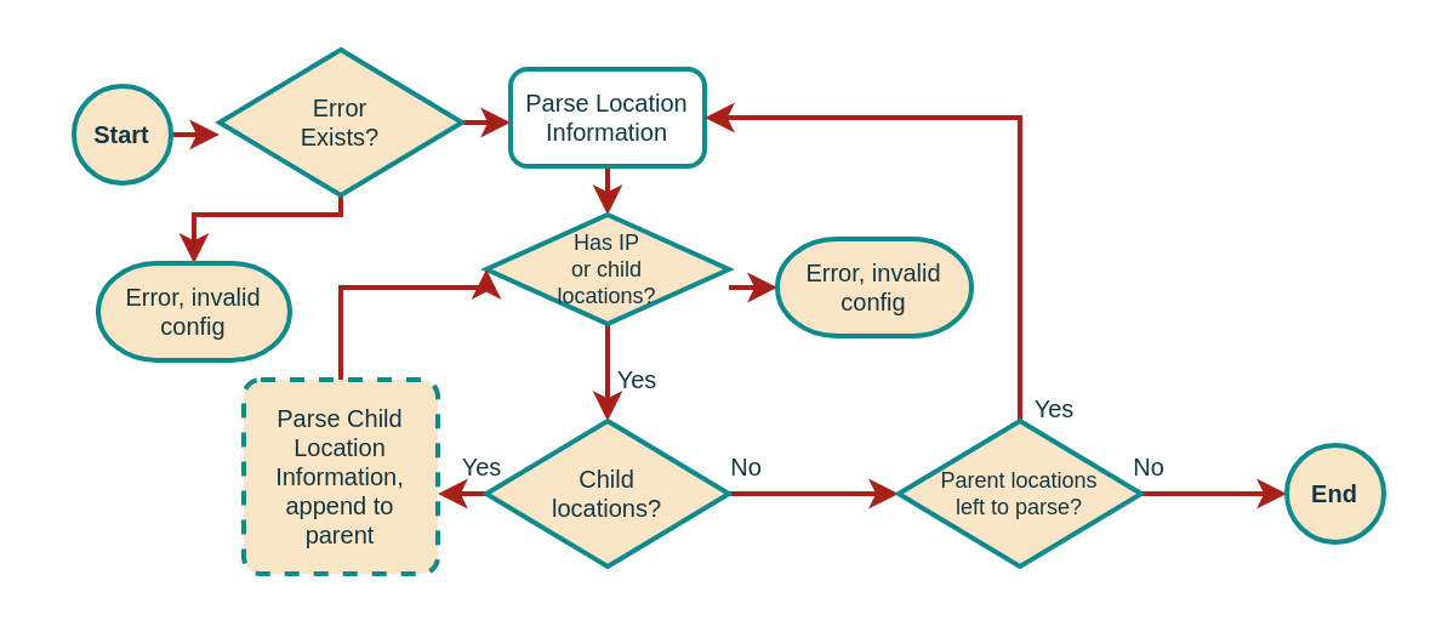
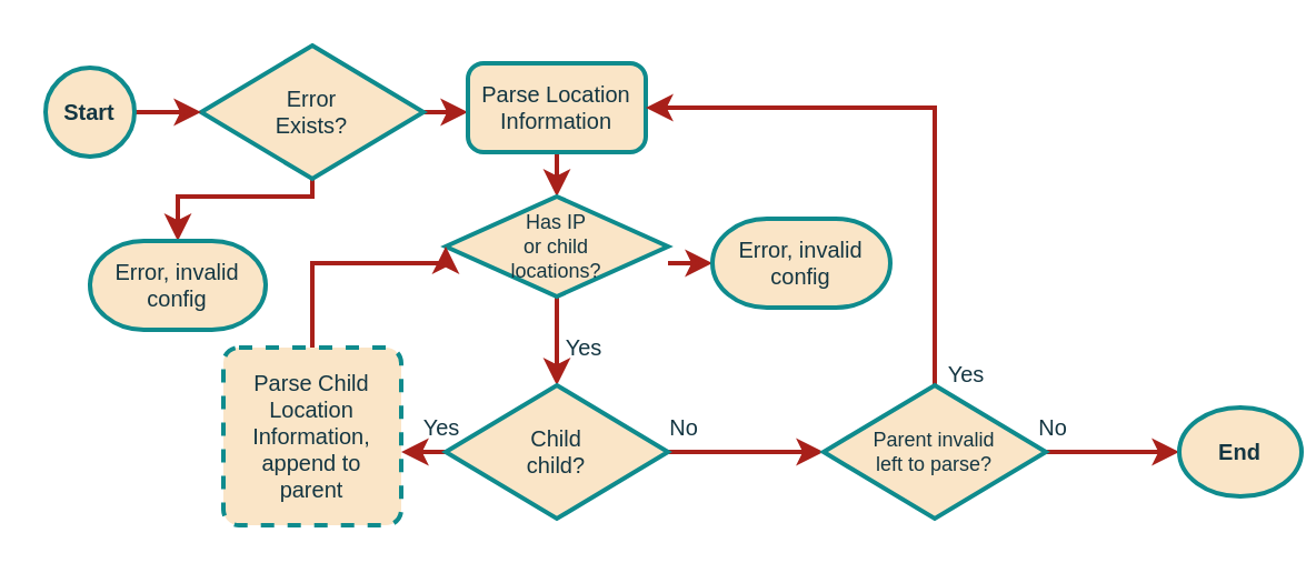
  <mxCell id="0" />
  <mxCell id="1" parent="0" />
  <mxCell id="2" value="" style="edgeStyle=orthogonalEdgeStyle;shape=connector;rounded=0;orthogonalLoop=1;jettySize=auto;html=1;labelBackgroundColor=default;strokeColor=#A8201A;strokeWidth=2;fontFamily=Helvetica;fontSize=11;fontColor=#143642;endArrow=classic;fillColor=#FAE5C7;" edge="1" parent="1" source="7" target="5"><mxGeometry relative="1" as="geometry"><Array as="points"><mxPoint x="250" y="50" /></Array></mxGeometry></mxCell>
  <mxCell id="3" value="No" style="edgeLabel;html=1;align=center;verticalAlign=middle;resizable=0;points=[];fontSize=10;fontFamily=Helvetica;fontColor=#143642;labelBackgroundColor=none;" vertex="1" connectable="0" parent="1"><mxGeometry x="308.003" y="192" as="geometry"><mxPoint x="-2" y="-1" as="offset" /></mxGeometry></mxCell>
  <mxCell id="4" value="" style="edgeStyle=orthogonalEdgeStyle;shape=connector;rounded=0;orthogonalLoop=1;jettySize=auto;html=1;labelBackgroundColor=default;strokeColor=#A8201A;strokeWidth=2;fontFamily=Helvetica;fontSize=11;fontColor=#143642;endArrow=classic;fillColor=#FAE5C7;" edge="1" parent="1" source="5" target="12"><mxGeometry relative="1" as="geometry"><Array as="points"><mxPoint x="250" y="78" /><mxPoint x="250" y="78" /></Array></mxGeometry></mxCell>
- <mxCell id="5" value="Parse Location&lt;br&gt;Information" style="rounded=1;whiteSpace=wrap;html=1;absoluteArcSize=1;arcSize=14;strokeWidth=2;strokeColor=#0F8B8D;fontFamily=Helvetica;fontSize=10;fontColor=#143642;fillColor=#ffffff;" vertex="1" parent="1"><mxGeometry x="210" y="28" width="80" height="40" as="geometry" /></mxCell>
+ <mxCell id="5" value="Parse Location&lt;br&gt;Information" style="rounded=1;whiteSpace=wrap;html=1;absoluteArcSize=1;arcSize=14;strokeWidth=2;strokeColor=#0F8B8D;fontFamily=Helvetica;fontSize=10;fontColor=#143642;fillColor=#FAE5C7;" vertex="1" parent="1"><mxGeometry x="210" y="28" width="80" height="40" as="geometry" /></mxCell>
  <mxCell id="6" style="edgeStyle=orthogonalEdgeStyle;shape=connector;rounded=0;orthogonalLoop=1;jettySize=auto;html=1;exitX=0.5;exitY=1;exitDx=0;exitDy=0;exitPerimeter=0;entryX=0.5;entryY=0;entryDx=0;entryDy=0;entryPerimeter=0;labelBackgroundColor=default;strokeColor=#A8201A;strokeWidth=2;fontFamily=Helvetica;fontSize=11;fontColor=#143642;endArrow=classic;fillColor=#FAE5C7;" edge="1" parent="1" source="7" target="22"><mxGeometry relative="1" as="geometry"><Array as="points"><mxPoint x="140" y="88" /><mxPoint x="80" y="88" /></Array></mxGeometry></mxCell>
  <mxCell id="7" value="Error &lt;br&gt;Exists?" style="strokeWidth=2;html=1;shape=mxgraph.flowchart.decision;whiteSpace=wrap;strokeColor=#0F8B8D;fontFamily=Helvetica;fontSize=10;fontColor=#143642;fillColor=#FAE5C7;" vertex="1" parent="1"><mxGeometry x="90" y="20" width="100" height="60" as="geometry" /></mxCell>
  <mxCell id="8" value="" style="edgeStyle=orthogonalEdgeStyle;shape=connector;rounded=0;orthogonalLoop=1;jettySize=auto;html=1;labelBackgroundColor=default;strokeColor=#A8201A;strokeWidth=2;fontFamily=Helvetica;fontSize=11;fontColor=#143642;endArrow=classic;fillColor=#FAE5C7;" edge="1" parent="1" source="9" target="7"><mxGeometry relative="1" as="geometry"><Array as="points"><mxPoint x="90" y="48" /><mxPoint x="90" y="48" /></Array></mxGeometry></mxCell>
- <mxCell id="9" value="Start" style="strokeWidth=2;html=1;shape=mxgraph.flowchart.start_2;whiteSpace=wrap;labelBackgroundColor=none;fillColor=#FAE5C7;strokeColor=#0F8B8D;fontColor=#143642;fontSize=10;fontStyle=1" vertex="1" parent="1"><mxGeometry x="30" y="35" width="40" height="40" as="geometry" /></mxCell>
+ <mxCell id="9" value="Start" style="strokeWidth=2;html=1;shape=mxgraph.flowchart.start_2;whiteSpace=wrap;labelBackgroundColor=none;fillColor=#FAE5C7;strokeColor=#0F8B8D;fontColor=#143642;fontSize=10;fontStyle=1" vertex="1" parent="1"><mxGeometry x="20" y="30" width="40" height="40" as="geometry" /></mxCell>
  <mxCell id="10" value="" style="edgeStyle=orthogonalEdgeStyle;shape=connector;rounded=0;orthogonalLoop=1;jettySize=auto;html=1;labelBackgroundColor=default;strokeColor=#A8201A;strokeWidth=2;fontFamily=Helvetica;fontSize=11;fontColor=#143642;endArrow=classic;fillColor=#FAE5C7;" edge="1" parent="1" source="12" target="15"><mxGeometry relative="1" as="geometry"><Array as="points"><mxPoint x="250" y="158" /><mxPoint x="250" y="158" /></Array></mxGeometry></mxCell>
  <mxCell id="11" value="" style="edgeStyle=orthogonalEdgeStyle;shape=connector;rounded=0;orthogonalLoop=1;jettySize=auto;html=1;labelBackgroundColor=default;strokeColor=#A8201A;strokeWidth=2;fontFamily=Helvetica;fontSize=11;fontColor=#143642;endArrow=classic;fillColor=#FAE5C7;" edge="1" parent="1" source="12" target="18"><mxGeometry relative="1" as="geometry"><Array as="points"><mxPoint x="310" y="118" /><mxPoint x="310" y="118" /></Array></mxGeometry></mxCell>
  <mxCell id="12" value="&lt;font style=&quot;font-size: 9px;&quot;&gt;Has IP&lt;br style=&quot;font-size: 9px;&quot;&gt;or child &lt;br&gt;locations?&lt;/font&gt;" style="strokeWidth=2;html=1;shape=mxgraph.flowchart.decision;whiteSpace=wrap;strokeColor=#0F8B8D;fontFamily=Helvetica;fontSize=9;fontColor=#143642;fillColor=#FAE5C7;" vertex="1" parent="1"><mxGeometry x="200" y="88" width="100" height="45" as="geometry" /></mxCell>
  <mxCell id="13" value="" style="edgeStyle=orthogonalEdgeStyle;shape=connector;rounded=0;orthogonalLoop=1;jettySize=auto;html=1;labelBackgroundColor=default;strokeColor=#A8201A;strokeWidth=2;fontFamily=Helvetica;fontSize=11;fontColor=#143642;endArrow=classic;fillColor=#FAE5C7;" edge="1" parent="1" source="15" target="17"><mxGeometry relative="1" as="geometry"><Array as="points"><mxPoint x="250" y="198" /></Array></mxGeometry></mxCell>
  <mxCell id="14" style="edgeStyle=orthogonalEdgeStyle;shape=connector;rounded=0;orthogonalLoop=1;jettySize=auto;html=1;labelBackgroundColor=default;strokeColor=#A8201A;strokeWidth=2;fontFamily=Helvetica;fontSize=11;fontColor=#143642;endArrow=classic;fillColor=#FAE5C7;" edge="1" parent="1" source="15" target="21"><mxGeometry relative="1" as="geometry"><mxPoint x="250" y="258" as="targetPoint" /></mxGeometry></mxCell>
- <mxCell id="15" value="Child &lt;br&gt;locations?" style="strokeWidth=2;html=1;shape=mxgraph.flowchart.decision;whiteSpace=wrap;strokeColor=#0F8B8D;fontFamily=Helvetica;fontSize=10;fontColor=#143642;fillColor=#FAE5C7;" vertex="1" parent="1"><mxGeometry x="200" y="173" width="100" height="60" as="geometry" /></mxCell>
+ <mxCell id="15" value="Child &lt;br&gt;child?" style="strokeWidth=2;html=1;shape=mxgraph.flowchart.decision;whiteSpace=wrap;strokeColor=#0F8B8D;fontFamily=Helvetica;fontSize=10;fontColor=#143642;fillColor=#FAE5C7;" vertex="1" parent="1"><mxGeometry x="200" y="173" width="100" height="60" as="geometry" /></mxCell>
  <mxCell id="16" style="edgeStyle=orthogonalEdgeStyle;shape=connector;rounded=0;orthogonalLoop=1;jettySize=auto;html=1;entryX=0;entryY=0.5;entryDx=0;entryDy=0;entryPerimeter=0;labelBackgroundColor=default;strokeColor=#A8201A;strokeWidth=2;fontFamily=Helvetica;fontSize=11;fontColor=#143642;endArrow=classic;fillColor=#FAE5C7;" edge="1" parent="1" source="17" target="12"><mxGeometry relative="1" as="geometry"><Array as="points"><mxPoint x="140" y="118" /></Array></mxGeometry></mxCell>
  <mxCell id="17" value="Parse Child Location&lt;br&gt;Information,&lt;br&gt;append to &lt;br&gt;parent" style="rounded=1;whiteSpace=wrap;html=1;absoluteArcSize=1;arcSize=14;strokeWidth=2;strokeColor=#0F8B8D;fontFamily=Helvetica;fontSize=10;fontColor=#143642;fillColor=#FAE5C7;dashed=1;" vertex="1" parent="1"><mxGeometry x="100" y="156" width="80" height="80" as="geometry" /></mxCell>
  <mxCell id="18" value="Error, invalid config" style="strokeWidth=2;html=1;shape=mxgraph.flowchart.terminator;whiteSpace=wrap;strokeColor=#0F8B8D;fontFamily=Helvetica;fontSize=10;fontColor=#143642;fillColor=#FAE5C7;" vertex="1" parent="1"><mxGeometry x="320" y="98" width="80" height="40" as="geometry" /></mxCell>
  <mxCell id="19" style="edgeStyle=orthogonalEdgeStyle;shape=connector;rounded=0;orthogonalLoop=1;jettySize=auto;html=1;entryX=1;entryY=0.5;entryDx=0;entryDy=0;labelBackgroundColor=default;strokeColor=#A8201A;strokeWidth=2;fontFamily=Helvetica;fontSize=11;fontColor=#143642;endArrow=classic;fillColor=#FAE5C7;exitX=0.5;exitY=0;exitDx=0;exitDy=0;exitPerimeter=0;" edge="1" parent="1" source="21" target="5"><mxGeometry relative="1" as="geometry"><Array as="points"><mxPoint x="420" y="48" /></Array></mxGeometry></mxCell>
  <mxCell id="20" style="edgeStyle=orthogonalEdgeStyle;shape=connector;rounded=0;orthogonalLoop=1;jettySize=auto;html=1;labelBackgroundColor=default;strokeColor=#A8201A;strokeWidth=2;fontFamily=Helvetica;fontSize=11;fontColor=#143642;endArrow=classic;fillColor=#FAE5C7;" edge="1" parent="1" source="21" target="23"><mxGeometry relative="1" as="geometry"><Array as="points"><mxPoint x="470" y="198" /><mxPoint x="470" y="198" /></Array></mxGeometry></mxCell>
- <mxCell id="21" value="Parent locations &lt;br style=&quot;font-size: 9px;&quot;&gt;left to parse?" style="strokeWidth=2;html=1;shape=mxgraph.flowchart.decision;whiteSpace=wrap;strokeColor=#0F8B8D;fontFamily=Helvetica;fontSize=9;fontColor=#143642;fillColor=#FAE5C7;" vertex="1" parent="1"><mxGeometry x="370" y="173" width="100" height="60" as="geometry" /></mxCell>
+ <mxCell id="21" value="Parent invalid &lt;br style=&quot;font-size: 9px;&quot;&gt;left to parse?" style="strokeWidth=2;html=1;shape=mxgraph.flowchart.decision;whiteSpace=wrap;strokeColor=#0F8B8D;fontFamily=Helvetica;fontSize=9;fontColor=#143642;fillColor=#FAE5C7;" vertex="1" parent="1"><mxGeometry x="370" y="173" width="100" height="60" as="geometry" /></mxCell>
  <mxCell id="22" value="Error, invalid config" style="strokeWidth=2;html=1;shape=mxgraph.flowchart.terminator;whiteSpace=wrap;strokeColor=#0F8B8D;fontFamily=Helvetica;fontSize=10;fontColor=#143642;fillColor=#FAE5C7;" vertex="1" parent="1"><mxGeometry x="40" y="108" width="79" height="40" as="geometry" /></mxCell>
- <mxCell id="23" value="End" style="strokeWidth=2;html=1;shape=mxgraph.flowchart.start_2;whiteSpace=wrap;labelBackgroundColor=none;fillColor=#FAE5C7;strokeColor=#0F8B8D;fontColor=#143642;fontSize=10;fontStyle=1" vertex="1" parent="1"><mxGeometry x="530" y="183" width="40" height="40" as="geometry" /></mxCell>
+ <mxCell id="23" value="End" style="strokeWidth=2;html=1;shape=mxgraph.flowchart.start_2;whiteSpace=wrap;labelBackgroundColor=none;fillColor=#FAE5C7;strokeColor=#0F8B8D;fontColor=#143642;fontSize=10;fontStyle=1" vertex="1" parent="1"><mxGeometry x="530" y="183" width="55" height="40" as="geometry" /></mxCell>
  <mxCell id="24" value="Yes" style="edgeLabel;html=1;align=center;verticalAlign=middle;resizable=0;points=[];fontSize=10;fontFamily=Helvetica;fontColor=#143642;labelBackgroundColor=none;" vertex="1" connectable="0" parent="1"><mxGeometry x="435.003" y="168" as="geometry"><mxPoint x="-2" y="-1" as="offset" /></mxGeometry></mxCell>
  <mxCell id="25" value="No" style="edgeLabel;html=1;align=center;verticalAlign=middle;resizable=0;points=[];fontSize=10;fontFamily=Helvetica;fontColor=#143642;labelBackgroundColor=none;" vertex="1" connectable="0" parent="1"><mxGeometry x="474.003" y="192" as="geometry"><mxPoint x="-2" y="-1" as="offset" /></mxGeometry></mxCell>
  <mxCell id="26" value="Yes" style="edgeLabel;html=1;align=center;verticalAlign=middle;resizable=0;points=[];fontSize=10;fontFamily=Helvetica;fontColor=#143642;labelBackgroundColor=none;" vertex="1" connectable="0" parent="1"><mxGeometry x="265.003" y="156" as="geometry"><mxPoint x="-4" y="-1" as="offset" /></mxGeometry></mxCell>
  <mxCell id="27" value="Yes" style="edgeLabel;html=1;align=center;verticalAlign=middle;resizable=0;points=[];fontSize=10;fontFamily=Helvetica;fontColor=#143642;labelBackgroundColor=none;" vertex="1" connectable="0" parent="1"><mxGeometry x="199.003" y="192" as="geometry"><mxPoint x="-2" y="-1" as="offset" /></mxGeometry></mxCell>
